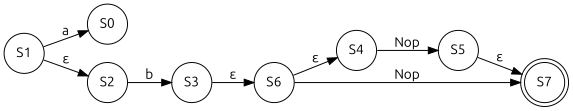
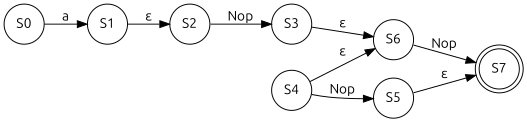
  digraph {
    fontname=Ubuntu
    rankdir=LR
    node [fontname=Ubuntu shape=circle]
    edge [fontname=Ubuntu]
    n1 [label=S0]
    n2 [label=S1]
    n3 [label=S2]
    n4 [label=S3]
    n5 [label=S6]
    n6 [label=S4]
    n7 [label=S7 shape=doublecircle]
    n8 [label=S5]
-   n2 -> n1 [label=a]
+   n1 -> n2 [label=a]
    n2 -> n3 [label="ε"]
-   n3 -> n4 [label=b]
+   n3 -> n4 [label=Nop]
    n4 -> n5 [label="ε"]
-   n5 -> n6 [label="ε"]
+   n6 -> n5 [label="ε"]
    n5 -> n7 [label=Nop]
    n6 -> n8 [label=Nop]
    n8 -> n7 [label="ε"]
  }
